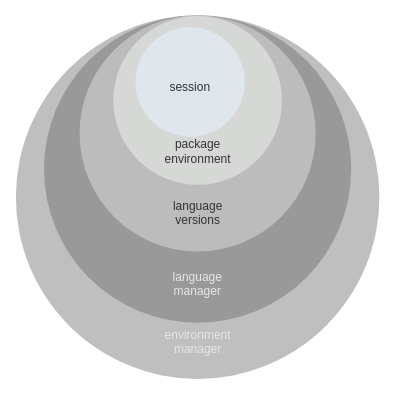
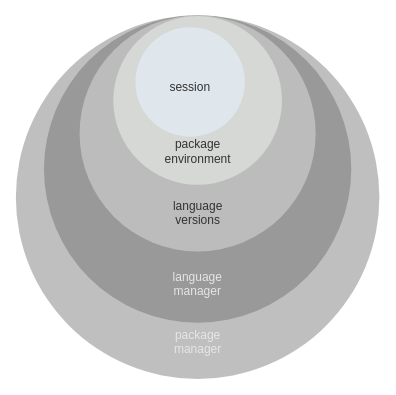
  <mxCell id="0" />
  <mxCell id="1" parent="0" />
- <mxCell id="2" value="&lt;div style=&quot;text-align: center; font-size: 16px;&quot;&gt;&lt;span style=&quot;font-size: 16px;&quot;&gt;&lt;font color=&quot;#e6e6e6&quot;&gt;&lt;br&gt;&lt;/font&gt;&lt;/span&gt;&lt;/div&gt;&lt;div style=&quot;text-align: center; font-size: 16px;&quot;&gt;&lt;span style=&quot;font-size: 16px;&quot;&gt;&lt;font color=&quot;#e6e6e6&quot;&gt;&lt;br&gt;&lt;/font&gt;&lt;/span&gt;&lt;/div&gt;&lt;div style=&quot;text-align: center; font-size: 16px;&quot;&gt;&lt;span style=&quot;font-size: 16px;&quot;&gt;&lt;font color=&quot;#e6e6e6&quot;&gt;&lt;br&gt;&lt;/font&gt;&lt;/span&gt;&lt;/div&gt;&lt;div style=&quot;text-align: center; font-size: 16px;&quot;&gt;&lt;span style=&quot;font-size: 16px;&quot;&gt;&lt;font color=&quot;#e6e6e6&quot;&gt;environment&lt;/font&gt;&lt;/span&gt;&lt;/div&gt;&lt;div style=&quot;text-align: center; font-size: 16px;&quot;&gt;&lt;span style=&quot;font-size: 16px;&quot;&gt;&lt;font color=&quot;#e6e6e6&quot;&gt;manager&lt;/font&gt;&lt;/span&gt;&lt;/div&gt;" style="ellipse;whiteSpace=wrap;html=1;aspect=fixed;rounded=1;shadow=0;glass=0;labelBackgroundColor=none;strokeColor=none;strokeWidth=1;fillColor=#808080;gradientColor=none;fontFamily=Helvetica;fontSize=16;fontColor=#2F5B7C;align=center;opacity=50;verticalAlign=bottom;spacingBottom=15;spacing=15;" parent="1" vertex="1"><mxGeometry x="20.5" y="20" width="485" height="485" as="geometry" /></mxCell>
+ <mxCell id="2" value="&lt;div style=&quot;text-align: center; font-size: 16px;&quot;&gt;&lt;span style=&quot;font-size: 16px;&quot;&gt;&lt;font color=&quot;#e6e6e6&quot;&gt;&lt;br&gt;&lt;/font&gt;&lt;/span&gt;&lt;/div&gt;&lt;div style=&quot;text-align: center; font-size: 16px;&quot;&gt;&lt;span style=&quot;font-size: 16px;&quot;&gt;&lt;font color=&quot;#e6e6e6&quot;&gt;&lt;br&gt;&lt;/font&gt;&lt;/span&gt;&lt;/div&gt;&lt;div style=&quot;text-align: center; font-size: 16px;&quot;&gt;&lt;span style=&quot;font-size: 16px;&quot;&gt;&lt;font color=&quot;#e6e6e6&quot;&gt;&lt;br&gt;&lt;/font&gt;&lt;/span&gt;&lt;/div&gt;&lt;div style=&quot;text-align: center; font-size: 16px;&quot;&gt;&lt;span style=&quot;font-size: 16px;&quot;&gt;&lt;font color=&quot;#e6e6e6&quot;&gt;package&lt;/font&gt;&lt;/span&gt;&lt;/div&gt;&lt;div style=&quot;text-align: center; font-size: 16px;&quot;&gt;&lt;span style=&quot;font-size: 16px;&quot;&gt;&lt;font color=&quot;#e6e6e6&quot;&gt;manager&lt;/font&gt;&lt;/span&gt;&lt;/div&gt;" style="ellipse;whiteSpace=wrap;html=1;aspect=fixed;rounded=1;shadow=0;glass=0;labelBackgroundColor=none;strokeColor=none;strokeWidth=1;fillColor=#808080;gradientColor=none;fontFamily=Helvetica;fontSize=16;fontColor=#2F5B7C;align=center;opacity=50;verticalAlign=bottom;spacingBottom=15;spacing=15;" parent="1" vertex="1"><mxGeometry x="20.5" y="20" width="485" height="485" as="geometry" /></mxCell>
  <mxCell id="3" value="&lt;font color=&quot;#e6e6e6&quot;&gt;&lt;br&gt;&lt;br&gt;&lt;br&gt;&lt;br&gt;&lt;br&gt;&lt;br&gt;&lt;br&gt;&lt;br&gt;&lt;br&gt;&lt;br&gt;&lt;br&gt;&lt;br&gt;&lt;br&gt;&lt;br&gt;&lt;br&gt;&lt;br&gt;language&lt;br&gt;manager&lt;/font&gt;" style="ellipse;whiteSpace=wrap;html=1;aspect=fixed;fontSize=16;fillColor=#808080;strokeColor=none;opacity=60;" parent="1" vertex="1"><mxGeometry x="58" y="20" width="410" height="410" as="geometry" /></mxCell>
  <mxCell id="4" value="&lt;font color=&quot;#333333&quot; style=&quot;font-size: 16px;&quot;&gt;&lt;br&gt;&lt;br&gt;&lt;br&gt;&lt;br&gt;&lt;br&gt;&lt;br&gt;&lt;br&gt;&lt;br&gt;&lt;br&gt;&lt;br&gt;&lt;br&gt;language&lt;br&gt;versions&lt;/font&gt;" style="ellipse;whiteSpace=wrap;html=1;aspect=fixed;fillColor=#CCCCCC;strokeColor=none;gradientColor=none;opacity=70;" parent="1" vertex="1"><mxGeometry x="105.5" y="20" width="315" height="315" as="geometry" /></mxCell>
  <mxCell id="5" value="&lt;font color=&quot;#333333&quot;&gt;&lt;br&gt;&lt;br&gt;&lt;br&gt;&lt;br&gt;&lt;br&gt;&lt;br&gt;&lt;br&gt;package&lt;br&gt;environment&lt;/font&gt;" style="ellipse;whiteSpace=wrap;html=1;aspect=fixed;rounded=1;shadow=0;glass=0;labelBackgroundColor=none;strokeColor=none;strokeWidth=1;fillColor=#dce0dc;gradientColor=none;fontFamily=Helvetica;fontSize=16;fontColor=#2F5B7C;align=center;opacity=80;spacing=15;" parent="1" vertex="1"><mxGeometry x="150.5" y="21" width="225" height="225" as="geometry" /></mxCell>
  <mxCell id="6" value="&lt;font color=&quot;#333333&quot;&gt;&lt;br&gt;&lt;span style=&quot;font-size: 16px;&quot;&gt;session&lt;/span&gt;&lt;br&gt;&lt;/font&gt;" style="ellipse;whiteSpace=wrap;html=1;aspect=fixed;fillColor=#e3eaf3;strokeColor=none;opacity=80;" parent="1" vertex="1"><mxGeometry x="180" y="36" width="146" height="146" as="geometry" /></mxCell>
